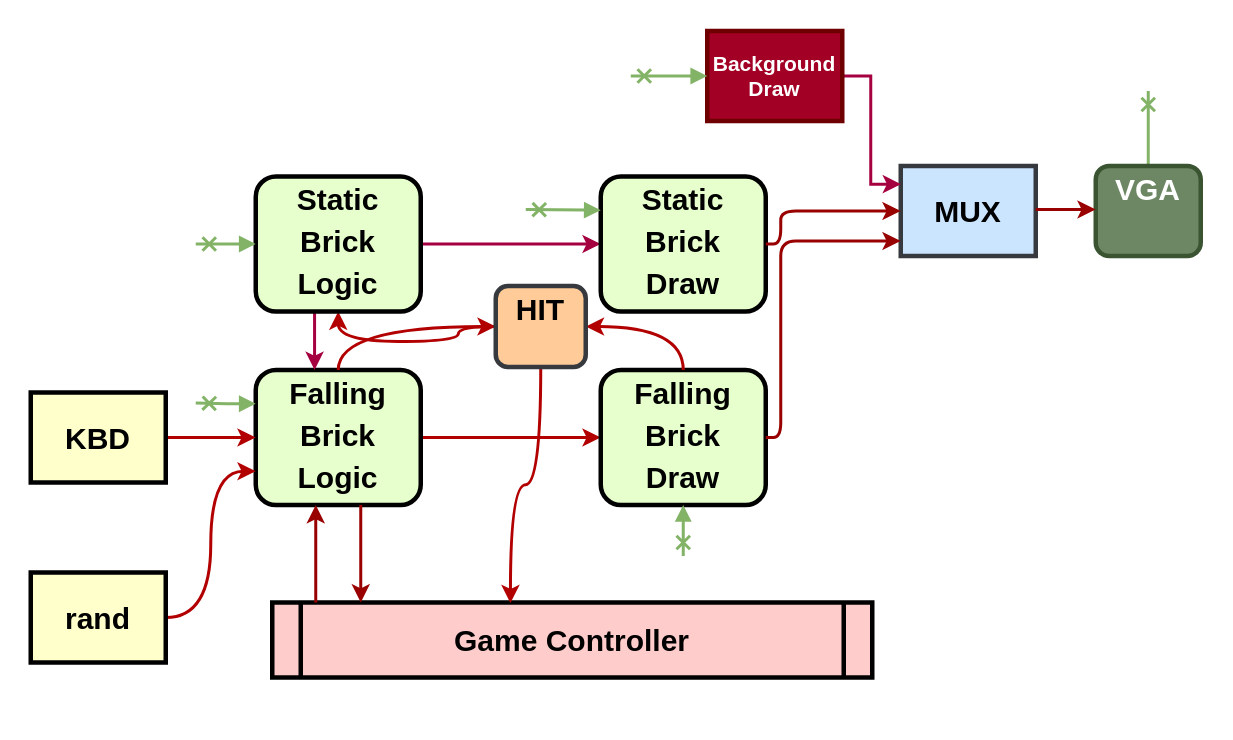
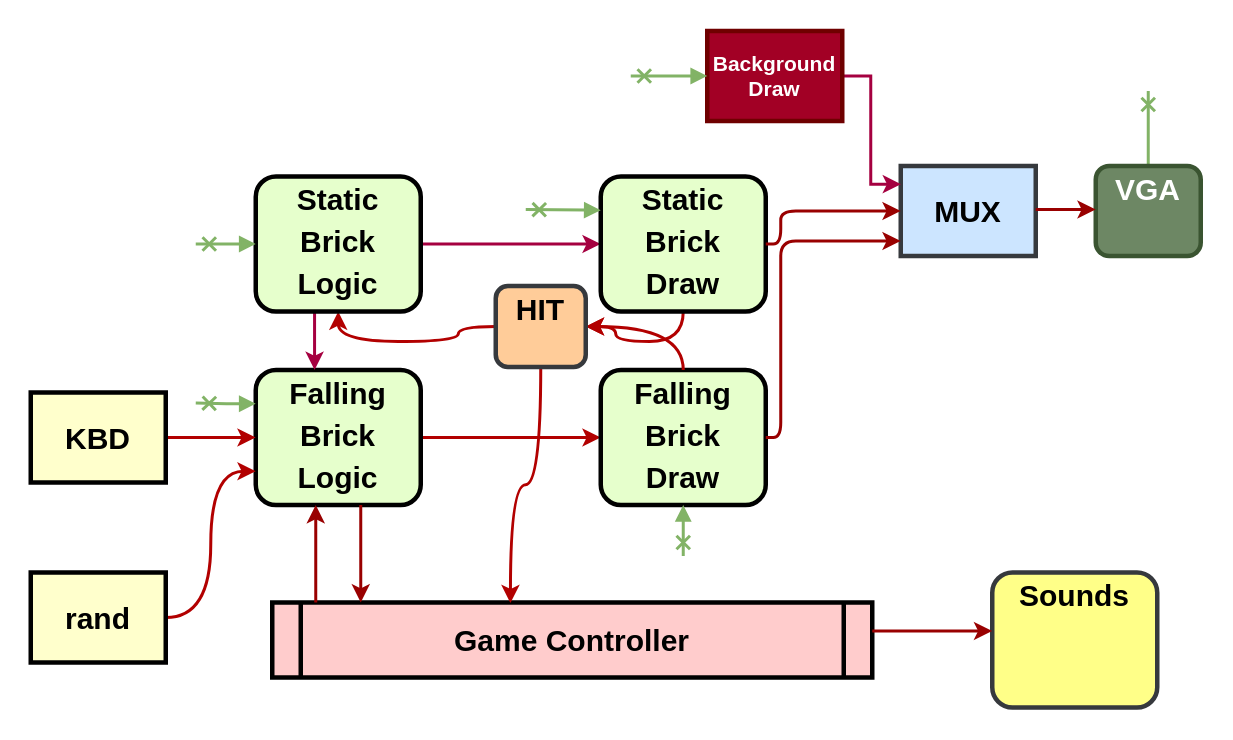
  <mxCell id="0" />
  <mxCell id="1" parent="0" />
  <mxCell id="2" style="edgeStyle=orthogonalEdgeStyle;curved=1;rounded=0;orthogonalLoop=1;jettySize=auto;html=1;entryX=0;entryY=0.5;entryDx=0;entryDy=0;startArrow=none;startFill=0;endArrow=classic;endFill=1;strokeWidth=2;fillColor=#e51400;strokeColor=#B20000;" edge="1" parent="1" source="3" target="7"><mxGeometry relative="1" as="geometry" /></mxCell>
  <mxCell id="3" value="&lt;p style=&quot;margin: 4px 0px 0px ; text-align: center ; font-size: 20px&quot;&gt;&lt;font style=&quot;font-size: 20px&quot;&gt;Falling &lt;br&gt;&lt;/font&gt;&lt;/p&gt;&lt;p style=&quot;margin: 4px 0px 0px ; text-align: center ; font-size: 20px&quot;&gt;&lt;font style=&quot;font-size: 20px&quot;&gt;Brick &lt;br&gt;&lt;/font&gt;&lt;/p&gt;&lt;p style=&quot;margin: 4px 0px 0px ; text-align: center ; font-size: 20px&quot;&gt;&lt;font style=&quot;font-size: 20px&quot;&gt;Logic&lt;/font&gt;&lt;/p&gt;" style="verticalAlign=middle;align=center;overflow=fill;fontSize=12;fontFamily=Helvetica;html=1;rounded=1;fontStyle=1;strokeWidth=3;fillColor=#E6FFCC" parent="1" vertex="1"><mxGeometry x="170" y="246" width="110" height="90" as="geometry" /></mxCell>
  <mxCell id="4" style="edgeStyle=orthogonalEdgeStyle;rounded=0;orthogonalLoop=1;jettySize=auto;html=1;exitX=1;exitY=0.5;exitDx=0;exitDy=0;fontSize=20;fillColor=#e51400;strokeColor=#B20000;strokeWidth=2;" parent="1" source="5" edge="1"><mxGeometry relative="1" as="geometry"><mxPoint x="170" y="291" as="targetPoint" /><Array as="points"><mxPoint x="170" y="291" /></Array></mxGeometry></mxCell>
  <mxCell id="5" value="KBD" style="whiteSpace=wrap;align=center;verticalAlign=middle;fontStyle=1;strokeWidth=3;fillColor=#FFFFCC;fontSize=20;" parent="1" vertex="1"><mxGeometry x="20" y="261" width="90" height="60" as="geometry" /></mxCell>
  <mxCell id="6" value="Game Controller" style="shape=process;whiteSpace=wrap;align=center;verticalAlign=middle;size=0.048;fontStyle=1;strokeWidth=3;fillColor=#FFCCCC;fontSize=20;" parent="1" vertex="1"><mxGeometry x="181" y="401" width="400" height="50" as="geometry" /></mxCell>
  <mxCell id="7" value="&lt;p style=&quot;margin: 4px 0px 0px ; text-align: center ; font-size: 20px&quot;&gt;&lt;font style=&quot;font-size: 20px&quot;&gt;Falling &lt;br&gt;&lt;/font&gt;&lt;/p&gt;&lt;p style=&quot;margin: 4px 0px 0px ; text-align: center ; font-size: 20px&quot;&gt;&lt;font style=&quot;font-size: 20px&quot;&gt;Brick&lt;/font&gt;&lt;/p&gt;&lt;p style=&quot;margin: 4px 0px 0px ; text-align: center ; font-size: 20px&quot;&gt;&lt;font style=&quot;font-size: 20px&quot;&gt; Draw&lt;/font&gt;&lt;/p&gt;" style="verticalAlign=middle;align=center;overflow=fill;fontSize=12;fontFamily=Helvetica;html=1;rounded=1;fontStyle=1;strokeWidth=3;fillColor=#E6FFCC" parent="1" vertex="1"><mxGeometry x="400" y="246" width="110" height="90" as="geometry" /></mxCell>
+ <mxCell id="8" value="&lt;p style=&quot;margin: 4px 0px 0px ; text-align: center ; font-size: 20px&quot;&gt;&lt;font style=&quot;font-size: 20px&quot;&gt;Sounds&lt;/font&gt;&lt;/p&gt;" style="verticalAlign=middle;align=center;overflow=fill;fontSize=12;fontFamily=Helvetica;html=1;rounded=1;fontStyle=1;strokeWidth=3;fillColor=#ffff88;strokeColor=#36393d;" parent="1" vertex="1"><mxGeometry x="661" y="381" width="110" height="90" as="geometry" /></mxCell>
  <mxCell id="9" style="edgeStyle=orthogonalEdgeStyle;rounded=0;orthogonalLoop=1;jettySize=auto;html=1;exitX=0.5;exitY=1;exitDx=0;exitDy=0;entryX=0.397;entryY=0.008;entryDx=0;entryDy=0;fontSize=20;fillColor=#e51400;strokeColor=#B20000;strokeWidth=2;curved=1;entryPerimeter=0;" parent="1" source="13" target="6" edge="1"><mxGeometry relative="1" as="geometry" /></mxCell>
- <mxCell id="10" style="edgeStyle=orthogonalEdgeStyle;curved=1;rounded=0;orthogonalLoop=1;jettySize=auto;html=1;startArrow=classic;startFill=1;endArrow=none;endFill=0;strokeWidth=2;fillColor=#e51400;strokeColor=#B20000;" edge="1" parent="1" source="13" target="3"><mxGeometry relative="1" as="geometry" /></mxCell>
+ <mxCell id="10" style="edgeStyle=orthogonalEdgeStyle;curved=1;rounded=0;orthogonalLoop=1;jettySize=auto;html=1;entryX=0.5;entryY=1;entryDx=0;entryDy=0;startArrow=classic;startFill=1;endArrow=none;endFill=0;strokeWidth=2;fillColor=#e51400;strokeColor=#B20000;" edge="1" parent="1" source="13" target="29"><mxGeometry relative="1" as="geometry" /></mxCell>
  <mxCell id="11" style="edgeStyle=orthogonalEdgeStyle;curved=1;rounded=0;orthogonalLoop=1;jettySize=auto;html=1;entryX=0.5;entryY=0;entryDx=0;entryDy=0;startArrow=classic;startFill=1;endArrow=none;endFill=0;strokeWidth=2;fillColor=#e51400;strokeColor=#B20000;" edge="1" parent="1" source="13" target="7"><mxGeometry relative="1" as="geometry" /></mxCell>
  <mxCell id="12" style="edgeStyle=orthogonalEdgeStyle;curved=1;rounded=0;orthogonalLoop=1;jettySize=auto;html=1;entryX=0.5;entryY=1;entryDx=0;entryDy=0;startArrow=none;startFill=0;endArrow=classic;endFill=1;strokeWidth=2;fillColor=#e51400;strokeColor=#B20000;" edge="1" parent="1" source="13" target="28"><mxGeometry relative="1" as="geometry" /></mxCell>
  <mxCell id="13" value="&lt;p style=&quot;margin: 4px 0px 0px ; text-align: center ; font-size: 20px&quot;&gt;&lt;font style=&quot;font-size: 20px&quot;&gt;HIT&lt;/font&gt;&lt;/p&gt;" style="verticalAlign=middle;align=center;overflow=fill;fontSize=12;fontFamily=Helvetica;html=1;rounded=1;fontStyle=1;strokeWidth=3;fillColor=#ffcc99;strokeColor=#36393d;" parent="1" vertex="1"><mxGeometry x="330" y="190" width="60" height="54" as="geometry" /></mxCell>
  <mxCell id="14" value="MUX" style="whiteSpace=wrap;align=center;verticalAlign=middle;fontStyle=1;strokeWidth=3;fillColor=#cce5ff;strokeColor=#36393d;fontSize=20;" parent="1" vertex="1"><mxGeometry x="600" y="110" width="90" height="60" as="geometry" /></mxCell>
  <mxCell id="15" style="edgeStyle=orthogonalEdgeStyle;rounded=0;orthogonalLoop=1;jettySize=auto;html=1;entryX=0.002;entryY=0.202;entryDx=0;entryDy=0;fillColor=#d80073;strokeColor=#A50040;strokeWidth=2;entryPerimeter=0;" edge="1" parent="1" source="16" target="14"><mxGeometry relative="1" as="geometry"><Array as="points"><mxPoint x="580" y="50" /><mxPoint x="580" y="122" /></Array></mxGeometry></mxCell>
  <mxCell id="16" value="Background Draw" style="whiteSpace=wrap;align=center;verticalAlign=middle;fontStyle=1;strokeWidth=3;fillColor=#a20025;strokeColor=#6F0000;fontColor=#ffffff;fontSize=14;" parent="1" vertex="1"><mxGeometry x="471" y="20" width="90" height="60" as="geometry" /></mxCell>
  <mxCell id="17" value="" style="edgeStyle=elbowEdgeStyle;elbow=horizontal;strokeColor=#990000;strokeWidth=2" parent="1" source="6" target="3" edge="1"><mxGeometry width="100" height="100" relative="1" as="geometry"><mxPoint x="30" y="540" as="sourcePoint" /><mxPoint x="130" y="440" as="targetPoint" /><Array as="points"><mxPoint x="210" y="360" /><mxPoint x="240" y="380" /></Array></mxGeometry></mxCell>
  <mxCell id="18" value="" style="edgeStyle=elbowEdgeStyle;elbow=horizontal;strokeColor=#990000;strokeWidth=2" parent="1" source="3" target="6" edge="1"><mxGeometry width="100" height="100" relative="1" as="geometry"><mxPoint x="30" y="510" as="sourcePoint" /><mxPoint x="130" y="410" as="targetPoint" /><Array as="points"><mxPoint x="240" y="360" /><mxPoint x="260" y="370" /></Array></mxGeometry></mxCell>
  <mxCell id="19" value="" style="edgeStyle=elbowEdgeStyle;elbow=horizontal;strokeColor=#990000;strokeWidth=2" parent="1" source="7" target="14" edge="1"><mxGeometry width="100" height="100" relative="1" as="geometry"><mxPoint x="240" y="190" as="sourcePoint" /><mxPoint x="340" y="90" as="targetPoint" /><Array as="points"><mxPoint x="520" y="160" /><mxPoint x="520" y="230" /><mxPoint x="560" y="160" /><mxPoint x="425" y="150" /></Array></mxGeometry></mxCell>
+ <mxCell id="20" value="" style="edgeStyle=elbowEdgeStyle;elbow=vertical;strokeColor=#990000;strokeWidth=2" parent="1" source="6" target="8" edge="1"><mxGeometry width="100" height="100" relative="1" as="geometry"><mxPoint x="480" y="510" as="sourcePoint" /><mxPoint x="580" y="410" as="targetPoint" /><Array as="points"><mxPoint x="630" y="420" /></Array></mxGeometry></mxCell>
  <mxCell id="21" style="edgeStyle=orthogonalEdgeStyle;curved=1;rounded=0;orthogonalLoop=1;jettySize=auto;html=1;exitX=1;exitY=0.5;exitDx=0;exitDy=0;entryX=0;entryY=0.75;entryDx=0;entryDy=0;fillColor=#e51400;strokeColor=#B20000;strokeWidth=2;" parent="1" source="22" target="3" edge="1"><mxGeometry relative="1" as="geometry" /></mxCell>
  <mxCell id="22" value="rand" style="whiteSpace=wrap;align=center;verticalAlign=middle;fontStyle=1;strokeWidth=3;fillColor=#FFFFCC;fontSize=20;" parent="1" vertex="1"><mxGeometry x="20" y="381" width="90" height="60" as="geometry" /></mxCell>
  <mxCell id="23" style="edgeStyle=orthogonalEdgeStyle;curved=1;rounded=0;orthogonalLoop=1;jettySize=auto;html=1;strokeWidth=2;gradientColor=#97d077;fillColor=#d5e8d4;strokeColor=#82b366;endArrow=cross;endFill=0;startArrow=none;startFill=0;" edge="1" parent="1" source="24"><mxGeometry relative="1" as="geometry"><mxPoint x="765" y="60" as="targetPoint" /></mxGeometry></mxCell>
  <mxCell id="24" value="&lt;p style=&quot;margin: 4px 0px 0px ; text-align: center ; font-size: 20px&quot;&gt;&lt;font style=&quot;font-size: 20px&quot;&gt;VGA&lt;/font&gt;&lt;/p&gt;" style="verticalAlign=middle;align=center;overflow=fill;fontSize=12;fontFamily=Helvetica;html=1;rounded=1;fontStyle=1;strokeWidth=3;fillColor=#6d8764;strokeColor=#3A5431;fontColor=#ffffff;" parent="1" vertex="1"><mxGeometry x="730" y="110" width="70" height="60" as="geometry" /></mxCell>
  <mxCell id="25" value="" style="edgeStyle=elbowEdgeStyle;elbow=vertical;strokeColor=#990000;strokeWidth=2" parent="1" edge="1"><mxGeometry width="100" height="100" relative="1" as="geometry"><mxPoint x="690" y="139" as="sourcePoint" /><mxPoint x="730" y="139" as="targetPoint" /><Array as="points"><mxPoint x="709" y="139" /></Array></mxGeometry></mxCell>
  <mxCell id="26" style="edgeStyle=orthogonalEdgeStyle;curved=1;rounded=0;orthogonalLoop=1;jettySize=auto;html=1;strokeWidth=2;fillColor=#d80073;strokeColor=#A50040;" edge="1" parent="1"><mxGeometry relative="1" as="geometry"><mxPoint x="209.207" y="207" as="sourcePoint" /><mxPoint x="209.207" y="246" as="targetPoint" /></mxGeometry></mxCell>
  <mxCell id="27" style="edgeStyle=orthogonalEdgeStyle;curved=1;rounded=0;orthogonalLoop=1;jettySize=auto;html=1;entryX=0;entryY=0.5;entryDx=0;entryDy=0;strokeWidth=2;fillColor=#d80073;strokeColor=#A50040;" edge="1" parent="1" source="28" target="29"><mxGeometry relative="1" as="geometry" /></mxCell>
  <mxCell id="28" value="&lt;p style=&quot;margin: 4px 0px 0px ; text-align: center ; font-size: 20px&quot;&gt;&lt;font style=&quot;font-size: 20px&quot;&gt;Static&lt;br&gt;&lt;/font&gt;&lt;/p&gt;&lt;p style=&quot;margin: 4px 0px 0px ; text-align: center ; font-size: 20px&quot;&gt;&lt;font style=&quot;font-size: 20px&quot;&gt;Brick &lt;br&gt;&lt;/font&gt;&lt;/p&gt;&lt;p style=&quot;margin: 4px 0px 0px ; text-align: center ; font-size: 20px&quot;&gt;&lt;font style=&quot;font-size: 20px&quot;&gt;Logic&lt;/font&gt;&lt;/p&gt;" style="verticalAlign=middle;align=center;overflow=fill;fontSize=12;fontFamily=Helvetica;html=1;rounded=1;fontStyle=1;strokeWidth=3;fillColor=#E6FFCC" vertex="1" parent="1"><mxGeometry x="170" y="117" width="110" height="90" as="geometry" /></mxCell>
  <mxCell id="29" value="&lt;p style=&quot;margin: 4px 0px 0px ; text-align: center ; font-size: 20px&quot;&gt;&lt;font style=&quot;font-size: 20px&quot;&gt;Static &lt;br&gt;&lt;/font&gt;&lt;/p&gt;&lt;p style=&quot;margin: 4px 0px 0px ; text-align: center ; font-size: 20px&quot;&gt;&lt;font style=&quot;font-size: 20px&quot;&gt;Brick&lt;/font&gt;&lt;/p&gt;&lt;p style=&quot;margin: 4px 0px 0px ; text-align: center ; font-size: 20px&quot;&gt;&lt;font style=&quot;font-size: 20px&quot;&gt; Draw&lt;/font&gt;&lt;/p&gt;" style="verticalAlign=middle;align=center;overflow=fill;fontSize=12;fontFamily=Helvetica;html=1;rounded=1;fontStyle=1;strokeWidth=3;fillColor=#E6FFCC" vertex="1" parent="1"><mxGeometry x="400" y="117" width="110" height="90" as="geometry" /></mxCell>
  <mxCell id="30" value="" style="edgeStyle=elbowEdgeStyle;elbow=horizontal;strokeColor=#990000;strokeWidth=2;exitX=1;exitY=0.5;exitDx=0;exitDy=0;" edge="1" parent="1" source="29"><mxGeometry width="100" height="100" relative="1" as="geometry"><mxPoint x="471" y="256" as="sourcePoint" /><mxPoint x="600" y="140" as="targetPoint" /><Array as="points"><mxPoint x="520" y="150" /><mxPoint x="520" y="210" /><mxPoint x="560" y="140" /><mxPoint x="425" y="130" /></Array></mxGeometry></mxCell>
  <mxCell id="31" style="edgeStyle=orthogonalEdgeStyle;curved=1;rounded=0;orthogonalLoop=1;jettySize=auto;html=1;strokeWidth=2;gradientColor=#97d077;fillColor=#d5e8d4;strokeColor=#82b366;endArrow=cross;endFill=0;startArrow=block;startFill=1;exitX=0;exitY=0.5;exitDx=0;exitDy=0;" edge="1" parent="1" source="16"><mxGeometry relative="1" as="geometry"><mxPoint x="420" y="50" as="targetPoint" /><mxPoint x="415.71" y="80" as="sourcePoint" /></mxGeometry></mxCell>
  <mxCell id="32" style="edgeStyle=orthogonalEdgeStyle;curved=1;rounded=0;orthogonalLoop=1;jettySize=auto;html=1;strokeWidth=2;gradientColor=#97d077;fillColor=#d5e8d4;strokeColor=#82b366;endArrow=cross;endFill=0;startArrow=block;startFill=1;exitX=0.5;exitY=1;exitDx=0;exitDy=0;" edge="1" parent="1" source="7"><mxGeometry relative="1" as="geometry"><mxPoint x="455" y="370" as="targetPoint" /><mxPoint x="460" y="350" as="sourcePoint" /><Array as="points"><mxPoint x="455" y="360" /><mxPoint x="455" y="360" /></Array></mxGeometry></mxCell>
  <mxCell id="33" style="edgeStyle=orthogonalEdgeStyle;curved=1;rounded=0;orthogonalLoop=1;jettySize=auto;html=1;strokeWidth=2;gradientColor=#97d077;fillColor=#d5e8d4;strokeColor=#82b366;endArrow=cross;endFill=0;startArrow=block;startFill=1;exitX=0;exitY=0.25;exitDx=0;exitDy=0;" edge="1" parent="1" source="3"><mxGeometry relative="1" as="geometry"><mxPoint x="130" y="268" as="targetPoint" /><mxPoint x="140.724" y="217.345" as="sourcePoint" /></mxGeometry></mxCell>
  <mxCell id="34" style="edgeStyle=orthogonalEdgeStyle;curved=1;rounded=0;orthogonalLoop=1;jettySize=auto;html=1;strokeWidth=2;gradientColor=#97d077;fillColor=#d5e8d4;strokeColor=#82b366;endArrow=cross;endFill=0;startArrow=block;startFill=1;" edge="1" parent="1" source="28"><mxGeometry relative="1" as="geometry"><mxPoint x="130" y="162" as="targetPoint" /><mxPoint x="180.034" y="278.276" as="sourcePoint" /></mxGeometry></mxCell>
  <mxCell id="35" style="edgeStyle=orthogonalEdgeStyle;curved=1;rounded=0;orthogonalLoop=1;jettySize=auto;html=1;strokeWidth=2;gradientColor=#97d077;fillColor=#d5e8d4;strokeColor=#82b366;endArrow=cross;endFill=0;startArrow=block;startFill=1;exitX=0;exitY=0.25;exitDx=0;exitDy=0;" edge="1" parent="1" source="29"><mxGeometry relative="1" as="geometry"><mxPoint x="350" y="139" as="targetPoint" /><mxPoint x="480.724" y="60.345" as="sourcePoint" /></mxGeometry></mxCell>
